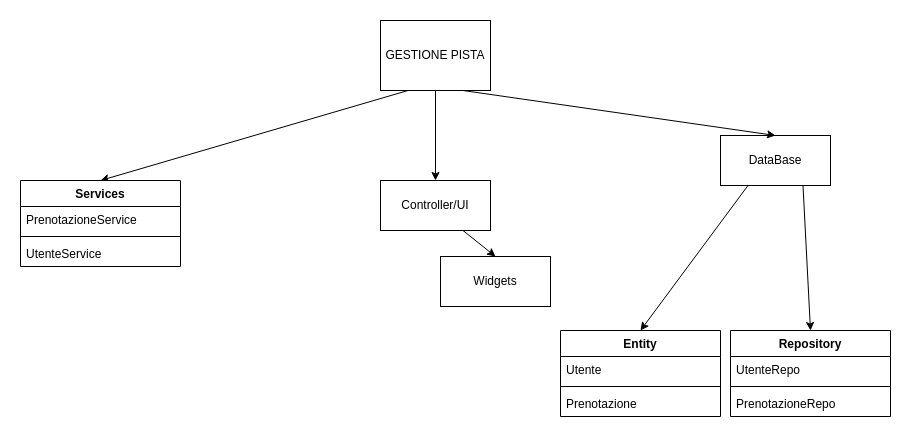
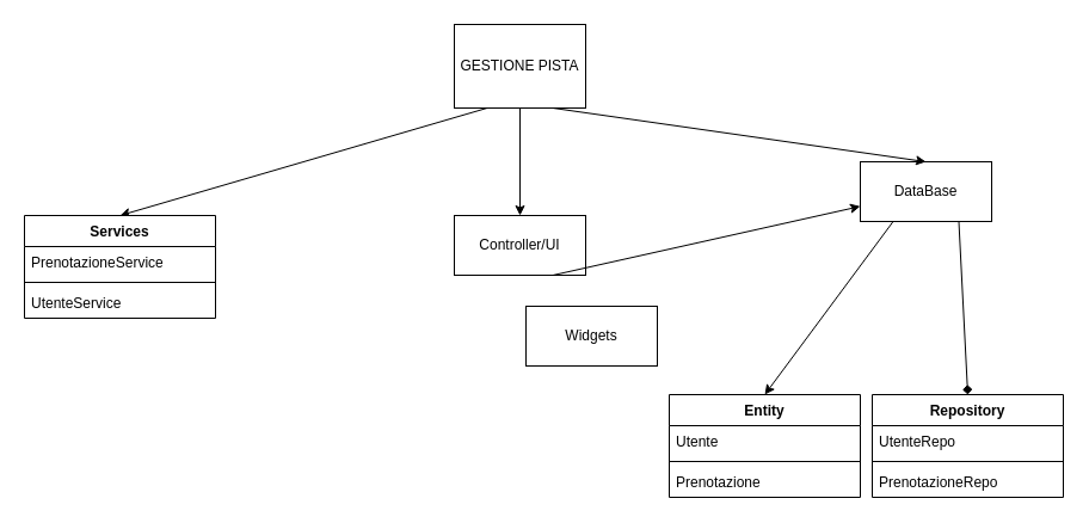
  <mxCell id="0" />
  <mxCell id="1" parent="0" />
  <mxCell id="2" value="GESTIONE PISTA" style="html=1;whiteSpace=wrap;" vertex="1" parent="1"><mxGeometry x="380" y="20" width="110" height="70" as="geometry" /></mxCell>
  <mxCell id="3" value="Controller/UI" style="html=1;whiteSpace=wrap;" vertex="1" parent="1"><mxGeometry x="380" y="180" width="110" height="50" as="geometry" /></mxCell>
  <mxCell id="4" value="&lt;div&gt;DataBase&lt;/div&gt;" style="html=1;whiteSpace=wrap;" vertex="1" parent="1"><mxGeometry x="720" y="135" width="110" height="50" as="geometry" /></mxCell>
  <mxCell id="5" value="" style="endArrow=classic;html=1;rounded=0;entryX=0.5;entryY=0;entryDx=0;entryDy=0;exitX=0.5;exitY=1;exitDx=0;exitDy=0;" edge="1" parent="1" source="2" target="3"><mxGeometry width="50" height="50" relative="1" as="geometry"><mxPoint x="410" y="440" as="sourcePoint" /><mxPoint x="460" y="390" as="targetPoint" /></mxGeometry></mxCell>
  <mxCell id="6" value="" style="endArrow=classic;html=1;rounded=0;entryX=0.5;entryY=0;entryDx=0;entryDy=0;exitX=0.75;exitY=1;exitDx=0;exitDy=0;" edge="1" parent="1" source="2" target="4"><mxGeometry width="50" height="50" relative="1" as="geometry"><mxPoint x="410" y="440" as="sourcePoint" /><mxPoint x="460" y="390" as="targetPoint" /></mxGeometry></mxCell>
  <mxCell id="7" value="" style="endArrow=classic;html=1;rounded=0;entryX=0.5;entryY=0;entryDx=0;entryDy=0;exitX=0.25;exitY=1;exitDx=0;exitDy=0;" edge="1" parent="1" source="2" target="8"><mxGeometry width="50" height="50" relative="1" as="geometry"><mxPoint x="410" y="440" as="sourcePoint" /><mxPoint x="165" y="180" as="targetPoint" /></mxGeometry></mxCell>
  <mxCell id="8" value="Services" style="swimlane;fontStyle=1;align=center;verticalAlign=top;childLayout=stackLayout;horizontal=1;startSize=26;horizontalStack=0;resizeParent=1;resizeParentMax=0;resizeLast=0;collapsible=1;marginBottom=0;whiteSpace=wrap;html=1;" vertex="1" parent="1"><mxGeometry x="20" y="180" width="160" height="86" as="geometry" /></mxCell>
  <mxCell id="9" value="PrenotazioneService" style="text;strokeColor=none;fillColor=none;align=left;verticalAlign=top;spacingLeft=4;spacingRight=4;overflow=hidden;rotatable=0;points=[[0,0.5],[1,0.5]];portConstraint=eastwest;whiteSpace=wrap;html=1;" vertex="1" parent="8"><mxGeometry y="26" width="160" height="26" as="geometry" /></mxCell>
  <mxCell id="10" value="" style="line;strokeWidth=1;fillColor=none;align=left;verticalAlign=middle;spacingTop=-1;spacingLeft=3;spacingRight=3;rotatable=0;labelPosition=right;points=[];portConstraint=eastwest;strokeColor=inherit;" vertex="1" parent="8"><mxGeometry y="52" width="160" height="8" as="geometry" /></mxCell>
  <mxCell id="11" value="UtenteService" style="text;strokeColor=none;fillColor=none;align=left;verticalAlign=top;spacingLeft=4;spacingRight=4;overflow=hidden;rotatable=0;points=[[0,0.5],[1,0.5]];portConstraint=eastwest;whiteSpace=wrap;html=1;" vertex="1" parent="8"><mxGeometry y="60" width="160" height="26" as="geometry" /></mxCell>
  <mxCell id="12" value="Widgets" style="html=1;whiteSpace=wrap;" vertex="1" parent="1"><mxGeometry x="440" y="256" width="110" height="50" as="geometry" /></mxCell>
- <mxCell id="13" value="" style="endArrow=classic;html=1;rounded=0;entryX=0.5;entryY=0;entryDx=0;entryDy=0;exitX=0.75;exitY=1;exitDx=0;exitDy=0;" edge="1" parent="1" source="3" target="12"><mxGeometry width="50" height="50" relative="1" as="geometry"><mxPoint x="370" y="480" as="sourcePoint" /><mxPoint x="420" y="430" as="targetPoint" /></mxGeometry></mxCell>
+ <mxCell id="13" value="" style="endArrow=classic;html=1;rounded=0;exitX=0.75;exitY=1;exitDx=0;exitDy=0;" edge="1" parent="1" source="3" target="4"><mxGeometry width="50" height="50" relative="1" as="geometry"><mxPoint x="370" y="480" as="sourcePoint" /><mxPoint x="420" y="430" as="targetPoint" /></mxGeometry></mxCell>
  <mxCell id="14" value="Entity" style="swimlane;fontStyle=1;align=center;verticalAlign=top;childLayout=stackLayout;horizontal=1;startSize=26;horizontalStack=0;resizeParent=1;resizeParentMax=0;resizeLast=0;collapsible=1;marginBottom=0;whiteSpace=wrap;html=1;" vertex="1" parent="1"><mxGeometry x="560" y="330" width="160" height="86" as="geometry" /></mxCell>
  <mxCell id="15" value="Utente" style="text;strokeColor=none;fillColor=none;align=left;verticalAlign=top;spacingLeft=4;spacingRight=4;overflow=hidden;rotatable=0;points=[[0,0.5],[1,0.5]];portConstraint=eastwest;whiteSpace=wrap;html=1;" vertex="1" parent="14"><mxGeometry y="26" width="160" height="26" as="geometry" /></mxCell>
  <mxCell id="16" value="" style="line;strokeWidth=1;fillColor=none;align=left;verticalAlign=middle;spacingTop=-1;spacingLeft=3;spacingRight=3;rotatable=0;labelPosition=right;points=[];portConstraint=eastwest;strokeColor=inherit;" vertex="1" parent="14"><mxGeometry y="52" width="160" height="8" as="geometry" /></mxCell>
  <mxCell id="17" value="Prenotazione" style="text;strokeColor=none;fillColor=none;align=left;verticalAlign=top;spacingLeft=4;spacingRight=4;overflow=hidden;rotatable=0;points=[[0,0.5],[1,0.5]];portConstraint=eastwest;whiteSpace=wrap;html=1;" vertex="1" parent="14"><mxGeometry y="60" width="160" height="26" as="geometry" /></mxCell>
  <mxCell id="18" value="Repository" style="swimlane;fontStyle=1;align=center;verticalAlign=top;childLayout=stackLayout;horizontal=1;startSize=26;horizontalStack=0;resizeParent=1;resizeParentMax=0;resizeLast=0;collapsible=1;marginBottom=0;whiteSpace=wrap;html=1;" vertex="1" parent="1"><mxGeometry x="730" y="330" width="160" height="86" as="geometry" /></mxCell>
  <mxCell id="19" value="UtenteRepo" style="text;strokeColor=none;fillColor=none;align=left;verticalAlign=top;spacingLeft=4;spacingRight=4;overflow=hidden;rotatable=0;points=[[0,0.5],[1,0.5]];portConstraint=eastwest;whiteSpace=wrap;html=1;" vertex="1" parent="18"><mxGeometry y="26" width="160" height="26" as="geometry" /></mxCell>
  <mxCell id="20" value="" style="line;strokeWidth=1;fillColor=none;align=left;verticalAlign=middle;spacingTop=-1;spacingLeft=3;spacingRight=3;rotatable=0;labelPosition=right;points=[];portConstraint=eastwest;strokeColor=inherit;" vertex="1" parent="18"><mxGeometry y="52" width="160" height="8" as="geometry" /></mxCell>
  <mxCell id="21" value="PrenotazioneRepo" style="text;strokeColor=none;fillColor=none;align=left;verticalAlign=top;spacingLeft=4;spacingRight=4;overflow=hidden;rotatable=0;points=[[0,0.5],[1,0.5]];portConstraint=eastwest;whiteSpace=wrap;html=1;" vertex="1" parent="18"><mxGeometry y="60" width="160" height="26" as="geometry" /></mxCell>
  <mxCell id="22" value="" style="endArrow=classic;html=1;rounded=0;entryX=0.5;entryY=0;entryDx=0;entryDy=0;exitX=0.25;exitY=1;exitDx=0;exitDy=0;" edge="1" parent="1" source="4" target="14"><mxGeometry width="50" height="50" relative="1" as="geometry"><mxPoint x="410" y="440" as="sourcePoint" /><mxPoint x="460" y="390" as="targetPoint" /></mxGeometry></mxCell>
- <mxCell id="23" value="" style="endArrow=classic;html=1;rounded=0;entryX=0.5;entryY=0;entryDx=0;entryDy=0;exitX=0.75;exitY=1;exitDx=0;exitDy=0;" edge="1" parent="1" source="4" target="18"><mxGeometry width="50" height="50" relative="1" as="geometry"><mxPoint x="410" y="440" as="sourcePoint" /><mxPoint x="460" y="390" as="targetPoint" /></mxGeometry></mxCell>
+ <mxCell id="23" value="" style="endArrow=diamond;html=1;rounded=0;entryX=0.5;entryY=0;entryDx=0;entryDy=0;exitX=0.75;exitY=1;exitDx=0;exitDy=0;" edge="1" parent="1" source="4" target="18"><mxGeometry width="50" height="50" relative="1" as="geometry"><mxPoint x="410" y="440" as="sourcePoint" /><mxPoint x="460" y="390" as="targetPoint" /></mxGeometry></mxCell>
